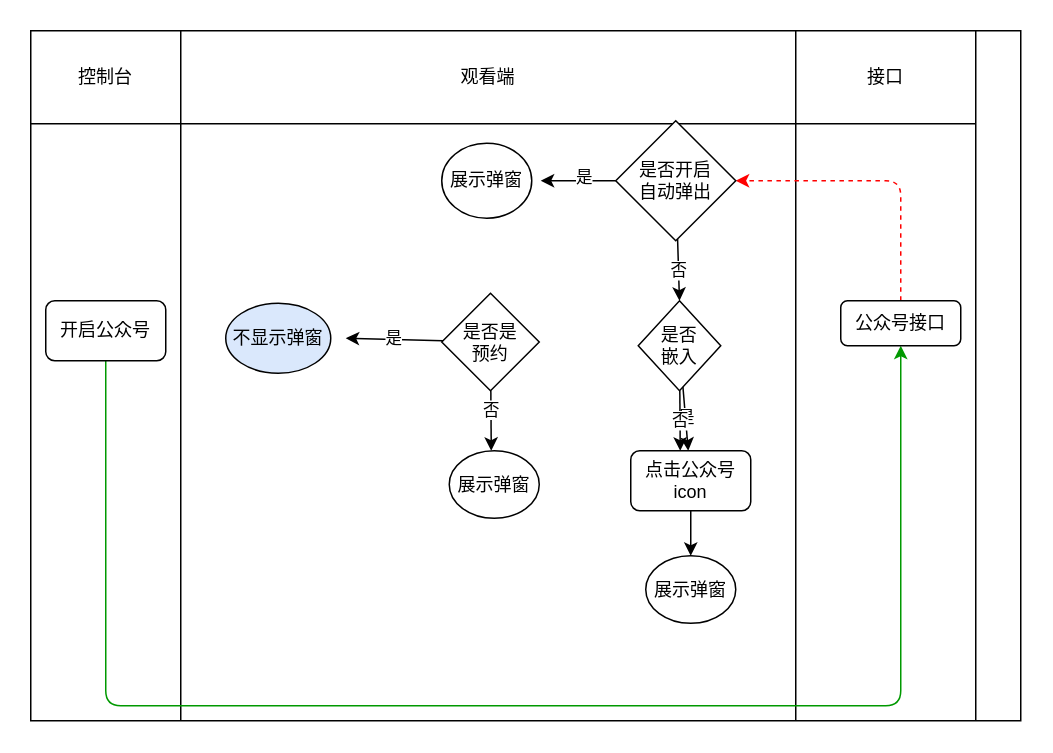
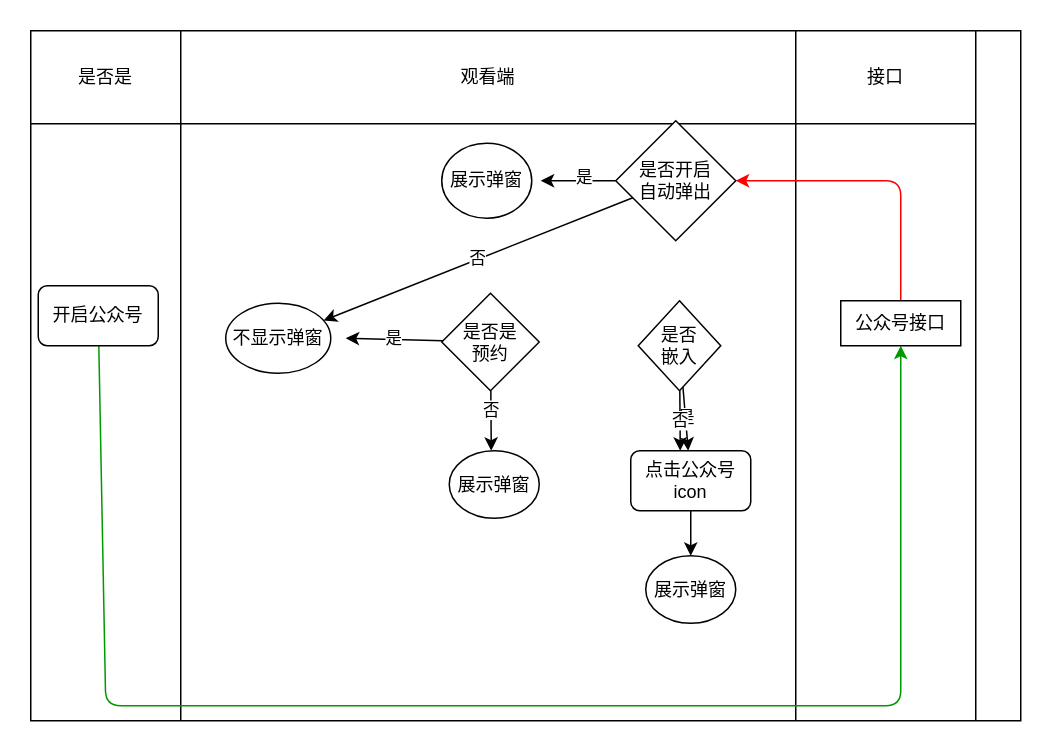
  <mxCell id="0" />
  <mxCell id="1" parent="0" />
  <mxCell id="2" value="" style="shape=table;startSize=0;container=1;collapsible=0;childLayout=tableLayout;" vertex="1" parent="1"><mxGeometry x="20" y="20" width="660" height="460" as="geometry" /></mxCell>
  <mxCell id="3" value="" style="shape=partialRectangle;collapsible=0;dropTarget=0;pointerEvents=0;fillColor=none;top=0;left=0;bottom=0;right=0;points=[[0,0.5],[1,0.5]];portConstraint=eastwest;" vertex="1" parent="2"><mxGeometry width="660" height="62" as="geometry" /></mxCell>
- <mxCell id="4" value="控制台" style="shape=partialRectangle;html=1;whiteSpace=wrap;connectable=0;overflow=hidden;fillColor=none;top=0;left=0;bottom=0;right=0;pointerEvents=1;" vertex="1" parent="3"><mxGeometry width="100" height="62" as="geometry"><mxRectangle width="100" height="62" as="alternateBounds" /></mxGeometry></mxCell>
+ <mxCell id="4" value="是否是" style="shape=partialRectangle;html=1;whiteSpace=wrap;connectable=0;overflow=hidden;fillColor=none;top=0;left=0;bottom=0;right=0;pointerEvents=1;" vertex="1" parent="3"><mxGeometry width="100" height="62" as="geometry"><mxRectangle width="100" height="62" as="alternateBounds" /></mxGeometry></mxCell>
  <mxCell id="5" value="观看端" style="shape=partialRectangle;html=1;whiteSpace=wrap;connectable=0;overflow=hidden;fillColor=none;top=0;left=0;bottom=0;right=0;pointerEvents=1;" vertex="1" parent="3"><mxGeometry x="100" width="410" height="62" as="geometry"><mxRectangle width="410" height="62" as="alternateBounds" /></mxGeometry></mxCell>
  <mxCell id="6" value="接口" style="shape=partialRectangle;html=1;whiteSpace=wrap;connectable=0;overflow=hidden;fillColor=none;top=0;left=0;bottom=0;right=0;pointerEvents=1;" vertex="1" parent="3"><mxGeometry x="510" width="120" height="62" as="geometry"><mxRectangle width="120" height="62" as="alternateBounds" /></mxGeometry></mxCell>
  <mxCell id="7" value="" style="shape=partialRectangle;collapsible=0;dropTarget=0;pointerEvents=0;fillColor=none;top=0;left=0;bottom=0;right=0;points=[[0,0.5],[1,0.5]];portConstraint=eastwest;" vertex="1" parent="2"><mxGeometry y="62" width="660" height="398" as="geometry" /></mxCell>
  <mxCell id="8" value="" style="shape=partialRectangle;html=1;whiteSpace=wrap;connectable=0;overflow=hidden;fillColor=none;top=0;left=0;bottom=0;right=0;pointerEvents=1;" vertex="1" parent="7"><mxGeometry width="100" height="398" as="geometry"><mxRectangle width="100" height="398" as="alternateBounds" /></mxGeometry></mxCell>
  <mxCell id="9" value="" style="shape=partialRectangle;html=1;whiteSpace=wrap;connectable=0;overflow=hidden;fillColor=none;top=0;left=0;bottom=0;right=0;pointerEvents=1;" vertex="1" parent="7"><mxGeometry x="100" width="410" height="398" as="geometry"><mxRectangle width="410" height="398" as="alternateBounds" /></mxGeometry></mxCell>
  <mxCell id="10" value="" style="shape=partialRectangle;html=1;whiteSpace=wrap;connectable=0;overflow=hidden;fillColor=none;top=0;left=0;bottom=0;right=0;pointerEvents=1;" vertex="1" parent="7"><mxGeometry x="510" width="120" height="398" as="geometry"><mxRectangle width="120" height="398" as="alternateBounds" /></mxGeometry></mxCell>
  <mxCell id="11" value="" style="shape=partialRectangle;html=1;whiteSpace=wrap;connectable=0;overflow=hidden;fillColor=none;top=0;left=0;bottom=0;right=0;pointerEvents=1;" vertex="1" parent="7"><mxGeometry x="630" width="30" height="398" as="geometry"><mxRectangle width="30" height="398" as="alternateBounds" /></mxGeometry></mxCell>
  <mxCell id="12" value="" style="edgeStyle=none;html=1;entryX=0.5;entryY=1;entryDx=0;entryDy=0;strokeColor=#009900;" edge="1" parent="1" source="13" target="15"><mxGeometry relative="1" as="geometry"><mxPoint x="190" y="220" as="targetPoint" /><Array as="points"><mxPoint x="70" y="470" /><mxPoint x="600" y="470" /></Array></mxGeometry></mxCell>
- <mxCell id="13" value="开启公众号" style="rounded=1;whiteSpace=wrap;html=1;" vertex="1" parent="1"><mxGeometry x="30" y="200" width="80" height="40" as="geometry" /></mxCell>
- <mxCell id="14" value="" style="edgeStyle=none;html=1;entryX=1;entryY=0.5;entryDx=0;entryDy=0;strokeColor=#FF0000;dashed=1;" edge="1" parent="1" source="15" target="19"><mxGeometry relative="1" as="geometry"><Array as="points"><mxPoint x="600" y="120" /></Array></mxGeometry></mxCell>
- <mxCell id="15" value="&lt;span&gt;公众号接口&lt;/span&gt;" style="rounded=1;whiteSpace=wrap;html=1;" vertex="1" parent="1"><mxGeometry x="560" y="200" width="80" height="30" as="geometry" /></mxCell>
+ <mxCell id="13" value="开启公众号" style="rounded=1;whiteSpace=wrap;html=1;" vertex="1" parent="1"><mxGeometry x="25" y="190" width="80" height="40" as="geometry" /></mxCell>
+ <mxCell id="14" value="" style="edgeStyle=none;html=1;entryX=1;entryY=0.5;entryDx=0;entryDy=0;strokeColor=#FF0000;" edge="1" parent="1" source="15" target="19"><mxGeometry relative="1" as="geometry"><Array as="points"><mxPoint x="600" y="120" /></Array></mxGeometry></mxCell>
+ <mxCell id="15" value="&lt;span&gt;公众号接口&lt;/span&gt;" style="whiteSpace=wrap;html=1;rounded=0;" vertex="1" parent="1"><mxGeometry x="560" y="200" width="80" height="30" as="geometry" /></mxCell>
  <mxCell id="16" value="" style="edgeStyle=none;html=1;" edge="1" parent="1" source="19"><mxGeometry relative="1" as="geometry"><mxPoint x="360" y="120" as="targetPoint" /></mxGeometry></mxCell>
  <mxCell id="17" value="是" style="edgeLabel;html=1;align=center;verticalAlign=middle;resizable=0;points=[];" vertex="1" connectable="0" parent="16"><mxGeometry x="-0.127" y="-3" relative="1" as="geometry"><mxPoint as="offset" /></mxGeometry></mxCell>
- <mxCell id="18" value="否" style="edgeStyle=none;html=1;entryX=0.5;entryY=0;entryDx=0;entryDy=0;" edge="1" parent="1" source="19" target="22"><mxGeometry relative="1" as="geometry"><mxPoint x="270" y="200" as="targetPoint" /></mxGeometry></mxCell>
+ <mxCell id="18" value="否" style="edgeStyle=none;html=1;" edge="1" parent="1" source="19" target="29"><mxGeometry relative="1" as="geometry"><mxPoint x="270" y="200" as="targetPoint" /></mxGeometry></mxCell>
  <mxCell id="19" value="是否开启&lt;br&gt;自动弹出" style="rhombus;whiteSpace=wrap;html=1;" vertex="1" parent="1"><mxGeometry x="410" y="80" width="80" height="80" as="geometry" /></mxCell>
  <mxCell id="20" value="是" style="edgeStyle=none;html=1;" edge="1" parent="1" source="22" target="32"><mxGeometry relative="1" as="geometry"><mxPoint x="210" y="225" as="targetPoint" /></mxGeometry></mxCell>
  <mxCell id="21" value="否" style="edgeStyle=none;html=1;" edge="1" parent="1" source="22"><mxGeometry relative="1" as="geometry"><mxPoint x="453" y="300" as="targetPoint" /></mxGeometry></mxCell>
  <mxCell id="22" value="是否&lt;br&gt;嵌入" style="rhombus;whiteSpace=wrap;html=1;" vertex="1" parent="1"><mxGeometry x="425" y="200" width="55" height="60" as="geometry" /></mxCell>
  <mxCell id="23" value="&lt;span&gt;展示弹窗&lt;/span&gt;" style="ellipse;whiteSpace=wrap;html=1;" vertex="1" parent="1"><mxGeometry x="294" y="95" width="60" height="50" as="geometry" /></mxCell>
  <mxCell id="24" value="" style="edgeStyle=none;html=1;" edge="1" parent="1" source="28"><mxGeometry relative="1" as="geometry"><mxPoint x="230" y="225" as="targetPoint" /></mxGeometry></mxCell>
  <mxCell id="25" value="是" style="edgeLabel;html=1;align=center;verticalAlign=middle;resizable=0;points=[];" vertex="1" connectable="0" parent="24"><mxGeometry x="0.021" y="-1" relative="1" as="geometry"><mxPoint as="offset" /></mxGeometry></mxCell>
  <mxCell id="26" value="" style="edgeStyle=none;html=1;" edge="1" parent="1" source="28"><mxGeometry relative="1" as="geometry"><mxPoint x="327" y="300" as="targetPoint" /></mxGeometry></mxCell>
  <mxCell id="27" value="否" style="edgeLabel;html=1;align=center;verticalAlign=middle;resizable=0;points=[];" vertex="1" connectable="0" parent="26"><mxGeometry x="-0.359" relative="1" as="geometry"><mxPoint as="offset" /></mxGeometry></mxCell>
  <mxCell id="28" value="是否是&lt;br&gt;预约" style="rhombus;whiteSpace=wrap;html=1;" vertex="1" parent="1"><mxGeometry x="294" y="195" width="65" height="65" as="geometry" /></mxCell>
- <mxCell id="29" value="不显示弹窗" style="ellipse;whiteSpace=wrap;html=1;fillColor=#dae8fc;" vertex="1" parent="1"><mxGeometry x="150" y="201.66" width="70" height="46.67" as="geometry" /></mxCell>
+ <mxCell id="29" value="不显示弹窗" style="ellipse;whiteSpace=wrap;html=1;" vertex="1" parent="1"><mxGeometry x="150" y="201.66" width="70" height="46.67" as="geometry" /></mxCell>
  <mxCell id="30" value="&lt;span&gt;展示弹窗&lt;/span&gt;" style="ellipse;whiteSpace=wrap;html=1;" vertex="1" parent="1"><mxGeometry x="299" y="300" width="60" height="45" as="geometry" /></mxCell>
  <mxCell id="31" value="" style="edgeStyle=none;html=1;" edge="1" parent="1" source="32"><mxGeometry relative="1" as="geometry"><mxPoint x="460" y="370" as="targetPoint" /><Array as="points"><mxPoint x="460" y="370" /></Array></mxGeometry></mxCell>
  <mxCell id="32" value="点击公众号icon" style="rounded=1;whiteSpace=wrap;html=1;" vertex="1" parent="1"><mxGeometry x="420" y="300" width="80" height="40" as="geometry" /></mxCell>
  <mxCell id="33" value="&lt;span&gt;展示弹窗&lt;/span&gt;" style="ellipse;whiteSpace=wrap;html=1;" vertex="1" parent="1"><mxGeometry x="430" y="370" width="60" height="45" as="geometry" /></mxCell>
